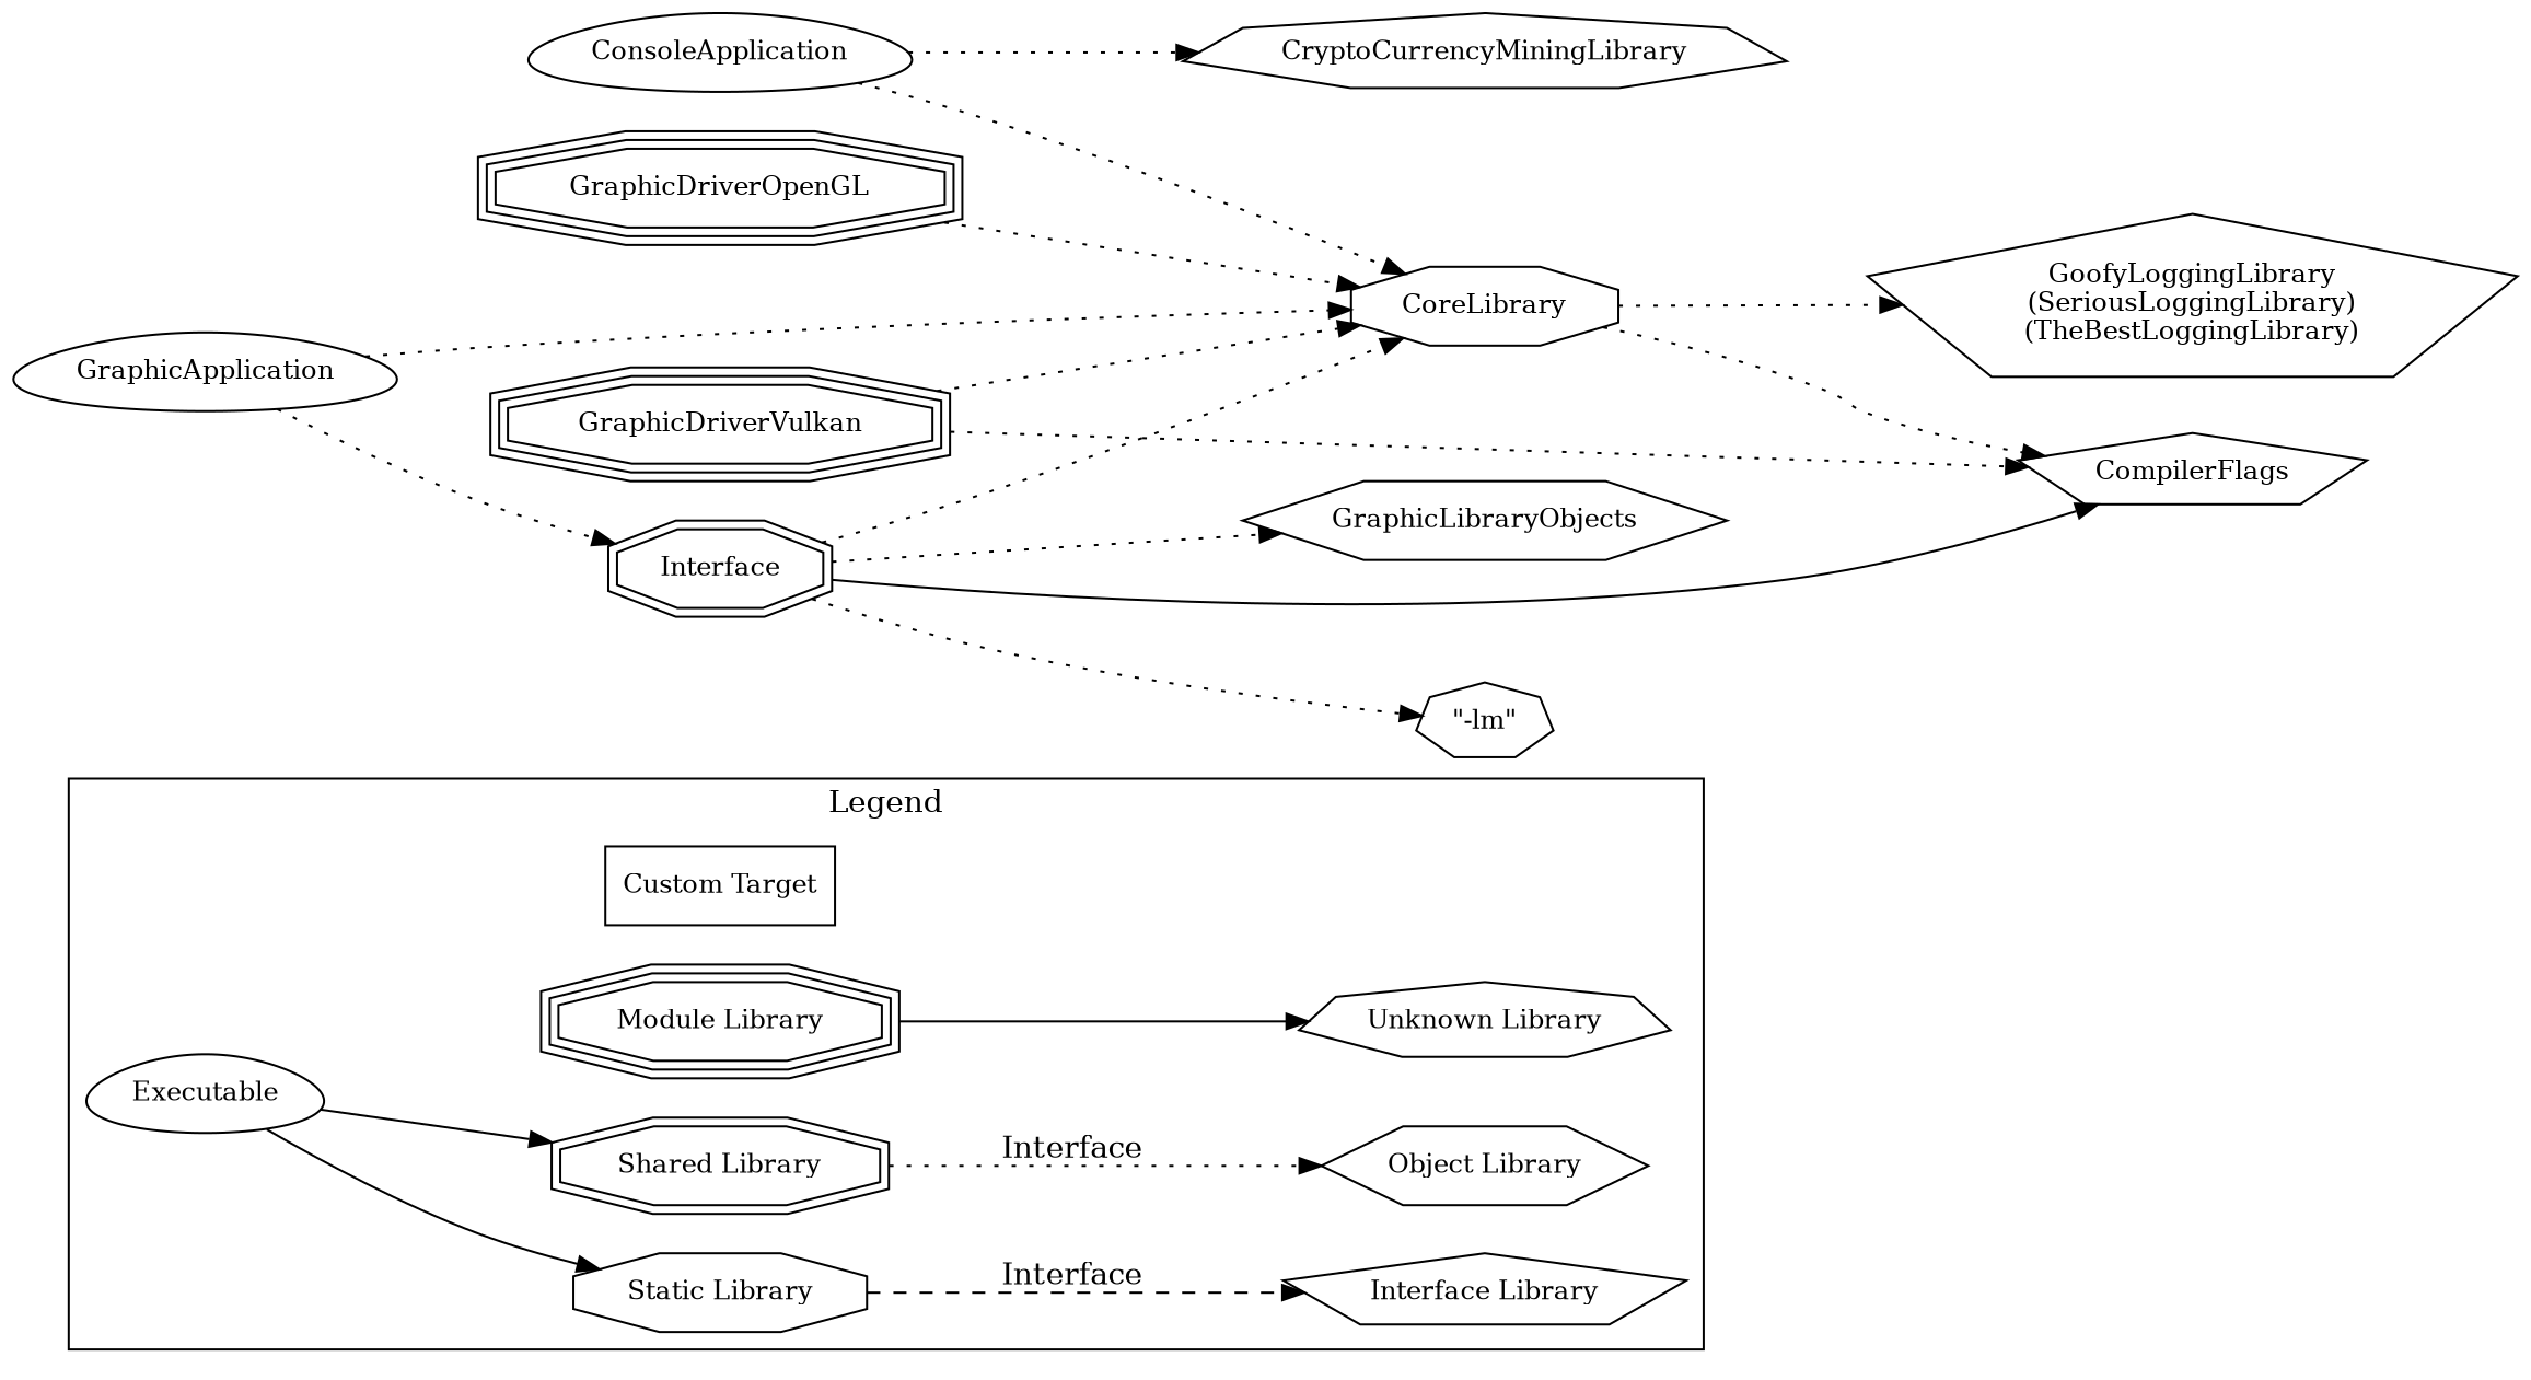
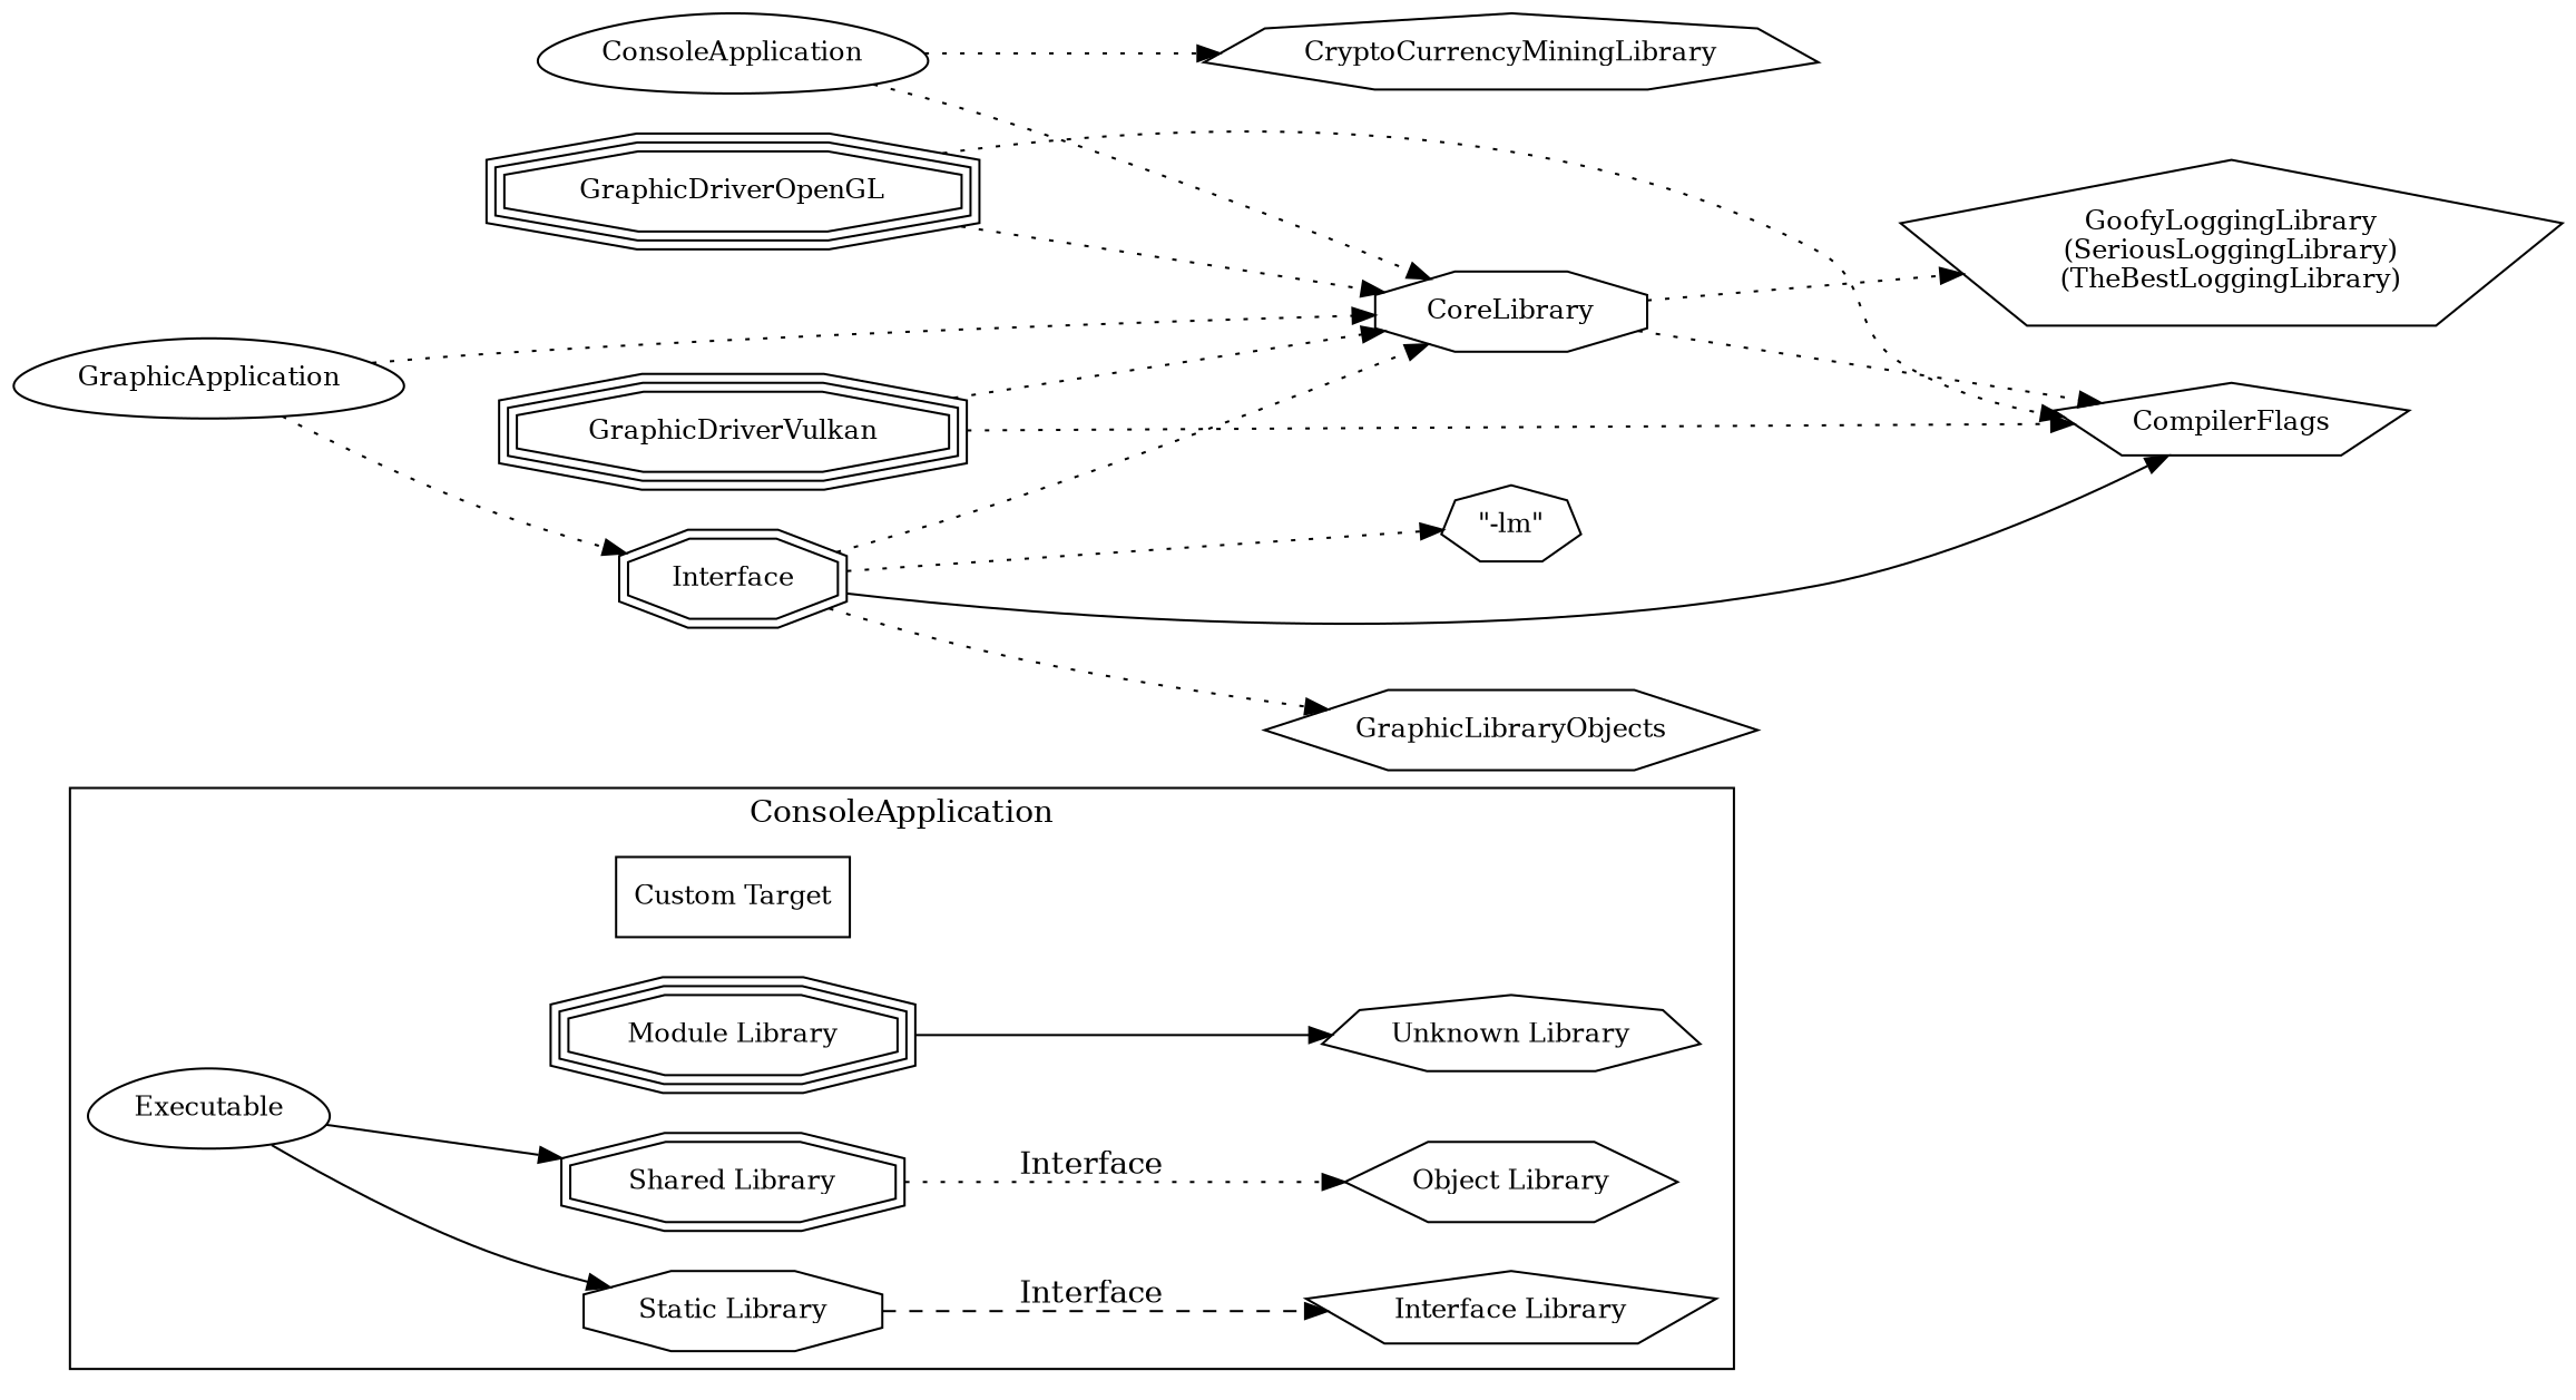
  digraph {
    rankdir=LR
    node [fontsize=12 shape=egg]
    edge [style=dotted]
    n1 [label=Executable]
    n2 [label="Static Library" shape=octagon]
    n3 [label="Shared Library" shape=doubleoctagon]
    n4 [label="Module Library" shape=tripleoctagon]
    n5 [label="Custom Target" shape=box]
    n6 [label="Interface Library" shape=pentagon]
    n7 [label="Object Library" shape=hexagon]
    n8 [label="Unknown Library" shape=septagon]
    n9 [label=CompilerFlags shape=pentagon]
    n10 [label=ConsoleApplication]
    n11 [label=CoreLibrary shape=octagon]
    n12 [label=CryptoCurrencyMiningLibrary shape=septagon]
    n13 [label="GoofyLoggingLibrary\n(SeriousLoggingLibrary)\n(TheBestLoggingLibrary)" shape=pentagon]
    n14 [label=GraphicApplication]
    n15 [label=Interface shape=doubleoctagon]
    n16 [label="\"-lm\"" shape=septagon]
    n17 [label=GraphicLibraryObjects shape=hexagon]
    n18 [label=GraphicDriverOpenGL shape=tripleoctagon]
    n19 [label=GraphicDriverVulkan shape=tripleoctagon]
    subgraph cluster_1 {
      color=black
-     label=Legend
+     label=ConsoleApplication
      n1
      n2
      n3
      n4
      n5
      n6
      n7
      n8
    }
    n1 -> n2 [style=solid]
    n1 -> n3 [style=solid]
    n1 -> n4 [style=invis]
    n1 -> n5 [style=invis]
    n2 -> n6 [label=Interface style=dashed]
    n3 -> n7 [label=Interface]
    n4 -> n8 [style=solid]
    n10 -> n11
    n10 -> n12
    n11 -> n9
    n11 -> n13
    n14 -> n11
    n14 -> n15
    n15 -> n9 [style=""]
    n15 -> n11
    n15 -> n16
    n15 -> n17
+   n18 -> n9
    n18 -> n11
    n19 -> n9
    n19 -> n11
  }
